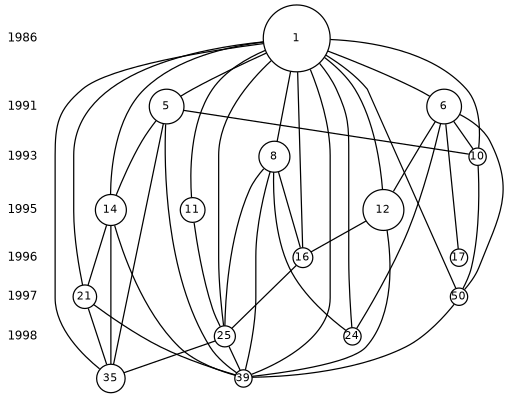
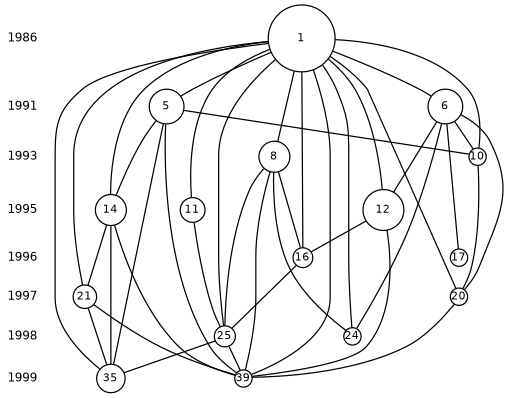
  digraph {
    fontname="DejaVu Sans"
    nodesep=0.1
    ranksep=0.2
    node [fixedsize=true fontname="DejaVu Sans" fontsize=9 rank=1995 shape=circle]
    edge [arrowhead=none arrowsize=0.6 arrowtail=normal fontname="DejaVu Sans"]
    n1 [fontsize=10 height=0.1668 label=1991 margin=0 rank=1991 shape=plaintext width=0.398147893333333]
    n2 [height=0.385275875185561 label=5 rank=1991 width=0.385275875185561]
    n3 [height=0.385275875185561 label=6 rank=1991 width=0.385275875185561]
    n4 [fontsize=10 height=0.1668 label=1996 margin=0 rank=1996 shape=plaintext width=0.398147893333333]
    n5 [height=0.21650635094611 label=16 rank=1996 width=0.21650635094611]
    n6 [height=0.197642353760524 label=17 rank=1996 width=0.197642353760524]
+   n7 [fontsize=10 height=0.1668 label=1999 margin=0 rank=1999 shape=plaintext width=0.398147893333333]
    n8 [height=0.197642353760524 label=39 rank=1999 width=0.197642353760524]
    n9 [height=0.318688719599549 label=35 rank=1999 width=0.318688719599549]
    n10 [fontsize=10 height=0.1668 label=1995 margin=0 shape=plaintext width=0.398147893333333]
    n11 [height=0.279508497187474 label=11 width=0.279508497187474]
    n12 [height=0.459279326771846 label=12 width=0.459279326771846]
    n13 [height=0.342326598440729 label=14 width=0.342326598440729]
    n14 [fontsize=10 height=0.1668 label=1993 margin=0 rank=1993 shape=plaintext width=0.398147893333333]
    n15 [height=0.353553390593274 label=8 rank=1993 width=0.353553390593274]
    n16 [height=0.197642353760524 label=10 rank=1993 width=0.197642353760524]
    n17 [fontsize=10 height=0.1668 label=1997 margin=0 rank=1997 shape=plaintext width=0.398147893333333]
    n18 [height=0.265165042944955 label=21 rank=1997 width=0.265165042944955]
-   n19 [height=0.197642353760524 label=50 rank=1997 width=0.197642353760524]
+   n19 [height=0.197642353760524 label=20 rank=1997 width=0.197642353760524]
    n20 [fontsize=10 height=0.1668 label=1998 margin=0 rank=1998 shape=plaintext width=0.398147893333333]
    n21 [height=0.197642353760524 label=24 rank=1998 width=0.197642353760524]
    n22 [height=0.233853586673371 label=25 rank=1998 width=0.233853586673371]
    n23 [fontsize=10 height=0.1668 label=1986 margin=0 rank=1986 shape=plaintext width=0.398147893333333]
    n24 [height=0.75 label=1 rank=1986 width=0.75]
    subgraph sub_1 {
      rank=same
      n1
      n2
      n3
    }
    subgraph sub_2 {
      rank=same
      n4
      n5
      n6
    }
    subgraph sub_3 {
      rank=same
+     n7
      n8
      n9
    }
    subgraph sub_4 {
      rank=same
      n10
      n11
      n12
      n13
    }
    subgraph sub_5 {
      rank=same
      n14
      n15
      n16
    }
    subgraph sub_6 {
      rank=same
      n17
      n18
      n19
    }
    subgraph sub_7 {
      rank=same
      n20
      n21
      n22
    }
    subgraph sub_8 {
      rank=same
      n23
      n24
    }
    n1 -> n14 [arrowhead=normal arrowtail=none color=white style=invis]
    n2 -> n8
    n2 -> n9
    n2 -> n13
    n2 -> n16
    n3 -> n6
    n3 -> n12
    n3 -> n16
    n3 -> n19
    n3 -> n21
    n4 -> n17 [arrowhead=normal arrowtail=none color=white style=invis]
    n5 -> n22
    n10 -> n4 [arrowhead=normal arrowtail=none color=white style=invis]
    n11 -> n22
    n12 -> n5
    n12 -> n8
    n13 -> n8
    n13 -> n9
    n13 -> n18
    n14 -> n10 [arrowhead=normal arrowtail=none color=white style=invis]
    n15 -> n5
    n15 -> n8
    n15 -> n21
    n15 -> n22
    n16 -> n19
    n17 -> n20 [arrowhead=normal arrowtail=none color=white style=invis]
    n18 -> n8
    n18 -> n9
    n19 -> n8
+   n20 -> n7 [arrowhead=normal arrowtail=none color=white style=invis]
    n22 -> n8
    n22 -> n9
    n23 -> n1 [arrowhead=normal arrowtail=none color=white style=invis]
    n24 -> n2
    n24 -> n3
    n24 -> n5
    n24 -> n8
    n24 -> n9
    n24 -> n11
    n24 -> n12
    n24 -> n13
    n24 -> n15
    n24 -> n16
    n24 -> n18
    n24 -> n19
    n24 -> n21
    n24 -> n22
  }
